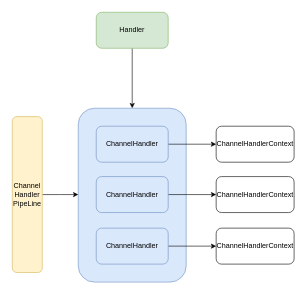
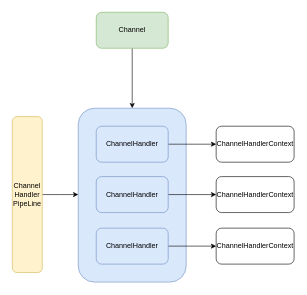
  <mxCell id="0" />
  <mxCell id="1" parent="0" />
  <mxCell id="2" value="" style="edgeStyle=orthogonalEdgeStyle;rounded=0;orthogonalLoop=1;jettySize=auto;html=1;" edge="1" parent="1" source="3" target="4"><mxGeometry relative="1" as="geometry" /></mxCell>
- <mxCell id="3" value="Handler" style="rounded=1;whiteSpace=wrap;html=1;fillColor=#d5e8d4;strokeColor=#82b366;" vertex="1" parent="1"><mxGeometry x="160" y="20" width="120" height="60" as="geometry" /></mxCell>
+ <mxCell id="3" value="Channel" style="rounded=1;whiteSpace=wrap;html=1;fillColor=#d5e8d4;strokeColor=#82b366;" vertex="1" parent="1"><mxGeometry x="160" y="20" width="120" height="60" as="geometry" /></mxCell>
  <mxCell id="4" value="" style="whiteSpace=wrap;html=1;rounded=1;fillColor=#dae8fc;strokeColor=#6c8ebf;" vertex="1" parent="1"><mxGeometry x="130" y="180" width="180" height="290" as="geometry" /></mxCell>
  <mxCell id="5" value="" style="edgeStyle=orthogonalEdgeStyle;rounded=0;orthogonalLoop=1;jettySize=auto;html=1;" edge="1" parent="1" source="6" target="11"><mxGeometry relative="1" as="geometry" /></mxCell>
  <mxCell id="6" value="ChannelHandler" style="rounded=1;whiteSpace=wrap;html=1;fillColor=#dae8fc;strokeColor=#6c8ebf;" vertex="1" parent="1"><mxGeometry x="160" y="210" width="120" height="60" as="geometry" /></mxCell>
  <mxCell id="7" value="" style="edgeStyle=orthogonalEdgeStyle;rounded=0;orthogonalLoop=1;jettySize=auto;html=1;" edge="1" parent="1" source="8" target="12"><mxGeometry relative="1" as="geometry" /></mxCell>
  <mxCell id="8" value="ChannelHandler" style="rounded=1;whiteSpace=wrap;html=1;fillColor=#dae8fc;strokeColor=#6c8ebf;" vertex="1" parent="1"><mxGeometry x="160" y="294" width="120" height="60" as="geometry" /></mxCell>
  <mxCell id="9" value="" style="edgeStyle=orthogonalEdgeStyle;rounded=0;orthogonalLoop=1;jettySize=auto;html=1;" edge="1" parent="1" source="10" target="13"><mxGeometry relative="1" as="geometry" /></mxCell>
  <mxCell id="10" value="ChannelHandler" style="rounded=1;whiteSpace=wrap;html=1;fillColor=#dae8fc;strokeColor=#6c8ebf;" vertex="1" parent="1"><mxGeometry x="160" y="380" width="120" height="60" as="geometry" /></mxCell>
  <mxCell id="11" value="ChannelHandlerContext" style="whiteSpace=wrap;html=1;rounded=1;" vertex="1" parent="1"><mxGeometry x="360" y="210" width="130" height="60" as="geometry" /></mxCell>
  <mxCell id="12" value="ChannelHandlerContext" style="whiteSpace=wrap;html=1;rounded=1;" vertex="1" parent="1"><mxGeometry x="360" y="294" width="130" height="60" as="geometry" /></mxCell>
  <mxCell id="13" value="ChannelHandlerContext" style="whiteSpace=wrap;html=1;rounded=1;" vertex="1" parent="1"><mxGeometry x="360" y="380" width="130" height="60" as="geometry" /></mxCell>
  <mxCell id="14" value="" style="edgeStyle=orthogonalEdgeStyle;rounded=0;orthogonalLoop=1;jettySize=auto;html=1;" edge="1" parent="1" source="15"><mxGeometry relative="1" as="geometry"><mxPoint x="130" y="324" as="targetPoint" /></mxGeometry></mxCell>
  <mxCell id="15" value="Channel&lt;br&gt;Handler&lt;br&gt;PipeLine&lt;br&gt;" style="rounded=1;whiteSpace=wrap;html=1;fillColor=#fff2cc;strokeColor=#d6b656;" vertex="1" parent="1"><mxGeometry x="20" y="194" width="50" height="260" as="geometry" /></mxCell>
